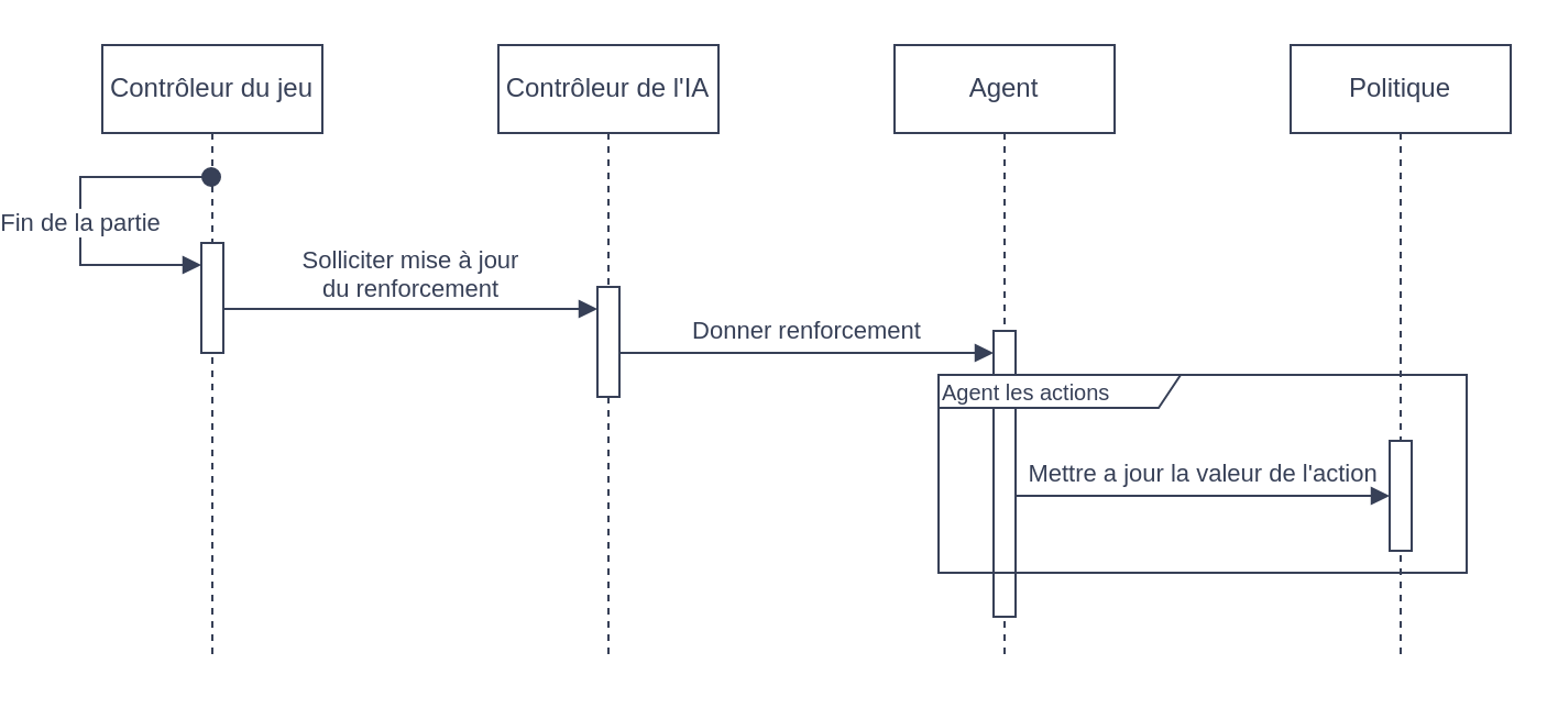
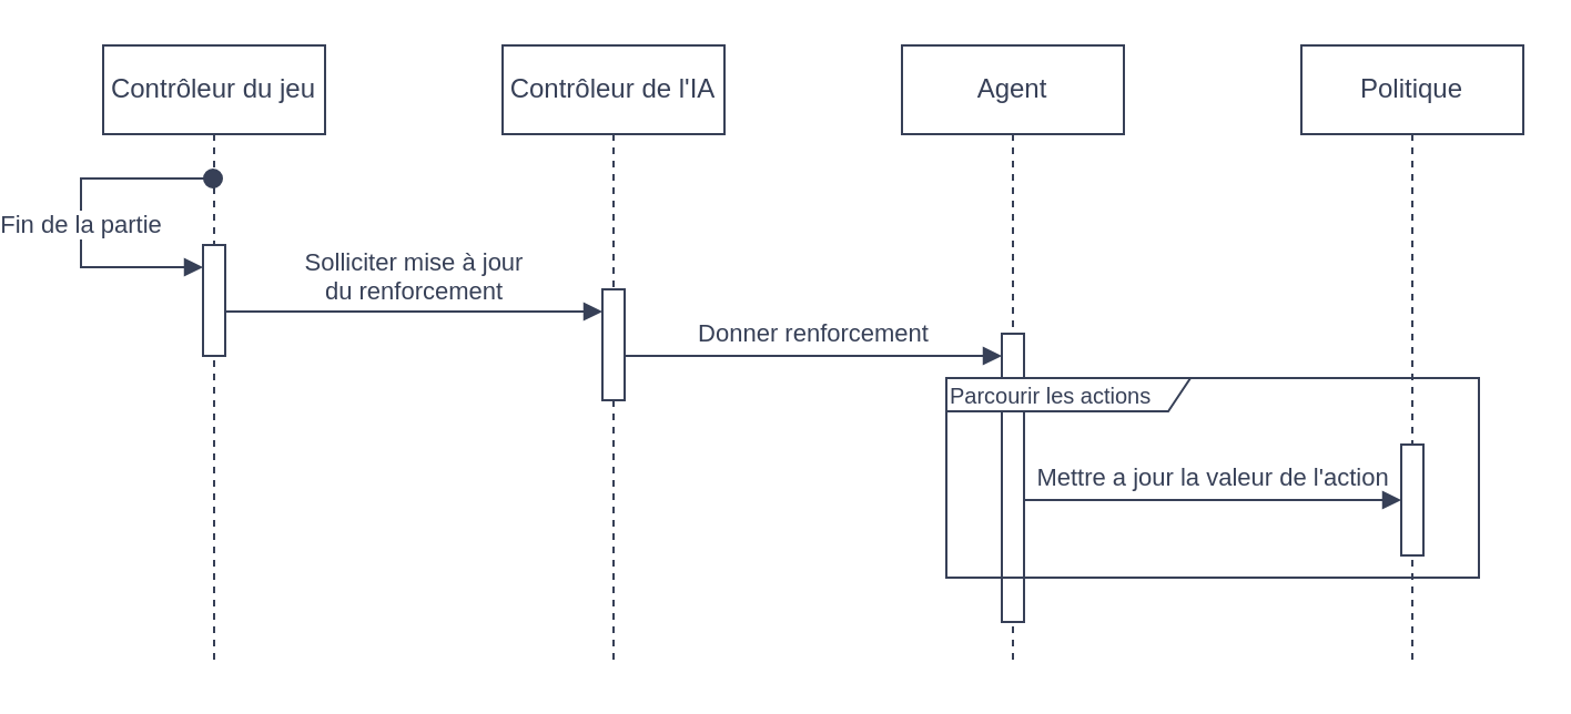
  <mxCell id="0" />
  <mxCell id="1" parent="0" />
  <mxCell id="2" value="Contrôleur du&amp;nbsp;jeu" style="shape=umlLifeline;perimeter=lifelinePerimeter;whiteSpace=wrap;html=1;container=0;dropTarget=0;collapsible=0;recursiveResize=0;outlineConnect=0;portConstraint=eastwest;newEdgeStyle={&quot;edgeStyle&quot;:&quot;elbowEdgeStyle&quot;,&quot;elbow&quot;:&quot;vertical&quot;,&quot;curved&quot;:0,&quot;rounded&quot;:0};strokeColor=#374057;fontColor=#374057;" parent="1" vertex="1"><mxGeometry x="20" y="20" width="100" height="280" as="geometry" /></mxCell>
  <mxCell id="3" value="" style="html=1;points=[];perimeter=orthogonalPerimeter;outlineConnect=0;targetShapes=umlLifeline;portConstraint=eastwest;newEdgeStyle={&quot;edgeStyle&quot;:&quot;elbowEdgeStyle&quot;,&quot;elbow&quot;:&quot;vertical&quot;,&quot;curved&quot;:0,&quot;rounded&quot;:0};strokeColor=#374057;" parent="2" vertex="1"><mxGeometry x="45" y="90" width="10" height="50" as="geometry" /></mxCell>
  <mxCell id="4" value="Fin de la partie" style="html=1;verticalAlign=bottom;startArrow=oval;endArrow=block;startSize=8;edgeStyle=orthogonalEdgeStyle;elbow=vertical;rounded=0;fillColor=none;labelBackgroundColor=default;strokeColor=#374057;fontColor=#374057;" parent="2" source="2" target="3" edge="1"><mxGeometry x="0.158" relative="1" as="geometry"><mxPoint x="-60" y="100" as="sourcePoint" /><mxPoint as="offset" /><Array as="points"><mxPoint x="-10" y="60" /><mxPoint x="-10" y="100" /></Array></mxGeometry></mxCell>
  <mxCell id="5" value="Contrôleur de l'IA" style="shape=umlLifeline;perimeter=lifelinePerimeter;whiteSpace=wrap;html=1;container=0;dropTarget=0;collapsible=0;recursiveResize=0;outlineConnect=0;portConstraint=eastwest;newEdgeStyle={&quot;edgeStyle&quot;:&quot;elbowEdgeStyle&quot;,&quot;elbow&quot;:&quot;vertical&quot;,&quot;curved&quot;:0,&quot;rounded&quot;:0};strokeColor=#374057;fontColor=#374057;" parent="1" vertex="1"><mxGeometry x="200" y="20" width="100" height="280" as="geometry" /></mxCell>
  <mxCell id="6" style="edgeStyle=elbowEdgeStyle;rounded=0;orthogonalLoop=1;jettySize=auto;html=1;elbow=vertical;curved=0;strokeColor=#374057;fontColor=#374057;" parent="5" source="7" edge="1"><mxGeometry relative="1" as="geometry"><mxPoint x="49.81" y="135.207" as="targetPoint" /></mxGeometry></mxCell>
  <mxCell id="7" value="" style="html=1;points=[];perimeter=orthogonalPerimeter;outlineConnect=0;targetShapes=umlLifeline;portConstraint=eastwest;newEdgeStyle={&quot;edgeStyle&quot;:&quot;elbowEdgeStyle&quot;,&quot;elbow&quot;:&quot;vertical&quot;,&quot;curved&quot;:0,&quot;rounded&quot;:0};strokeColor=#374057;" parent="5" vertex="1"><mxGeometry x="45" y="110" width="10" height="50" as="geometry" /></mxCell>
  <mxCell id="8" value="Solliciter mise à jour &lt;br&gt;du renforcement" style="html=1;verticalAlign=bottom;endArrow=block;edgeStyle=elbowEdgeStyle;elbow=vertical;curved=0;rounded=0;labelBackgroundColor=none;strokeColor=#374057;fontColor=#374057;" parent="1" source="3" target="7" edge="1"><mxGeometry relative="1" as="geometry"><mxPoint x="175" y="140" as="sourcePoint" /><Array as="points"><mxPoint x="160" y="140" /></Array></mxGeometry></mxCell>
  <mxCell id="9" value="Agent" style="shape=umlLifeline;perimeter=lifelinePerimeter;whiteSpace=wrap;html=1;container=0;dropTarget=0;collapsible=0;recursiveResize=0;outlineConnect=0;portConstraint=eastwest;newEdgeStyle={&quot;edgeStyle&quot;:&quot;elbowEdgeStyle&quot;,&quot;elbow&quot;:&quot;vertical&quot;,&quot;curved&quot;:0,&quot;rounded&quot;:0};strokeColor=#374057;fontColor=#374057;" parent="1" vertex="1"><mxGeometry x="380" y="20" width="100" height="280" as="geometry" /></mxCell>
  <mxCell id="10" value="" style="html=1;points=[];perimeter=orthogonalPerimeter;outlineConnect=0;targetShapes=umlLifeline;portConstraint=eastwest;newEdgeStyle={&quot;edgeStyle&quot;:&quot;elbowEdgeStyle&quot;,&quot;elbow&quot;:&quot;vertical&quot;,&quot;curved&quot;:0,&quot;rounded&quot;:0};strokeColor=#374057;" parent="9" vertex="1"><mxGeometry x="45" y="130" width="10" height="130" as="geometry" /></mxCell>
  <mxCell id="11" value="Politique" style="shape=umlLifeline;perimeter=lifelinePerimeter;whiteSpace=wrap;html=1;container=0;dropTarget=0;collapsible=0;recursiveResize=0;outlineConnect=0;portConstraint=eastwest;newEdgeStyle={&quot;edgeStyle&quot;:&quot;elbowEdgeStyle&quot;,&quot;elbow&quot;:&quot;vertical&quot;,&quot;curved&quot;:0,&quot;rounded&quot;:0};strokeColor=#374057;fontColor=#374057;" parent="1" vertex="1"><mxGeometry x="560" y="20" width="100" height="280" as="geometry" /></mxCell>
  <mxCell id="12" value="" style="html=1;points=[];perimeter=orthogonalPerimeter;outlineConnect=0;targetShapes=umlLifeline;portConstraint=eastwest;newEdgeStyle={&quot;edgeStyle&quot;:&quot;elbowEdgeStyle&quot;,&quot;elbow&quot;:&quot;vertical&quot;,&quot;curved&quot;:0,&quot;rounded&quot;:0};strokeColor=#374057;" parent="11" vertex="1"><mxGeometry x="45" y="180" width="10" height="50" as="geometry" /></mxCell>
  <mxCell id="13" value="Donner renforcement" style="edgeStyle=elbowEdgeStyle;rounded=0;orthogonalLoop=1;jettySize=auto;html=1;elbow=vertical;curved=0;endArrow=block;endFill=1;strokeColor=#374057;fontColor=#374057;" parent="1" source="7" target="10" edge="1"><mxGeometry y="10" relative="1" as="geometry"><Array as="points"><mxPoint x="340" y="160" /></Array><mxPoint as="offset" /></mxGeometry></mxCell>
- <mxCell id="14" value="&lt;span style=&quot;font-size: 10px;&quot;&gt;Agent les actions&lt;/span&gt;" style="shape=umlFrame;whiteSpace=wrap;html=1;pointerEvents=0;width=110;height=15;align=left;strokeColor=#374057;fontColor=#374057;" parent="1" vertex="1"><mxGeometry x="400" y="170" width="240" height="90" as="geometry" /></mxCell>
+ <mxCell id="14" value="&lt;span style=&quot;font-size: 10px;&quot;&gt;Parcourir les actions&lt;/span&gt;" style="shape=umlFrame;whiteSpace=wrap;html=1;pointerEvents=0;width=110;height=15;align=left;strokeColor=#374057;fontColor=#374057;" parent="1" vertex="1"><mxGeometry x="400" y="170" width="240" height="90" as="geometry" /></mxCell>
  <mxCell id="15" value="Mettre a jour la valeur de l'action" style="edgeStyle=elbowEdgeStyle;rounded=0;orthogonalLoop=1;jettySize=auto;html=1;elbow=vertical;curved=0;endArrow=block;endFill=1;labelBackgroundColor=none;strokeColor=#374057;fontColor=#374057;" parent="1" source="10" target="12" edge="1"><mxGeometry y="10" relative="1" as="geometry"><mxPoint as="offset" /></mxGeometry></mxCell>
